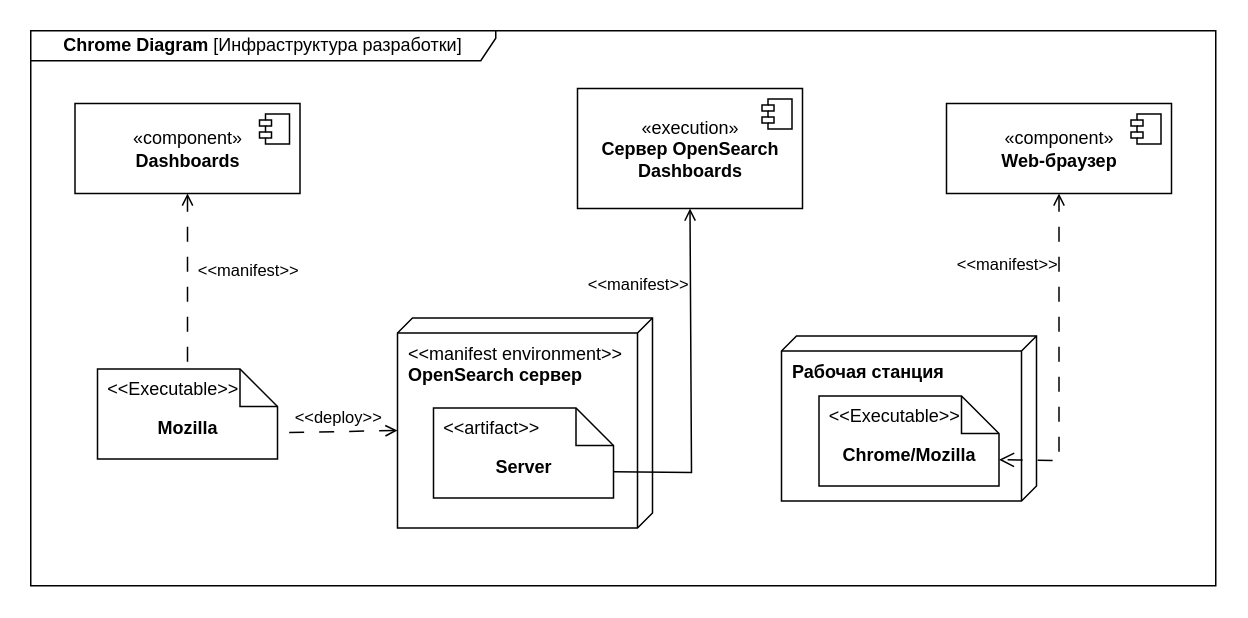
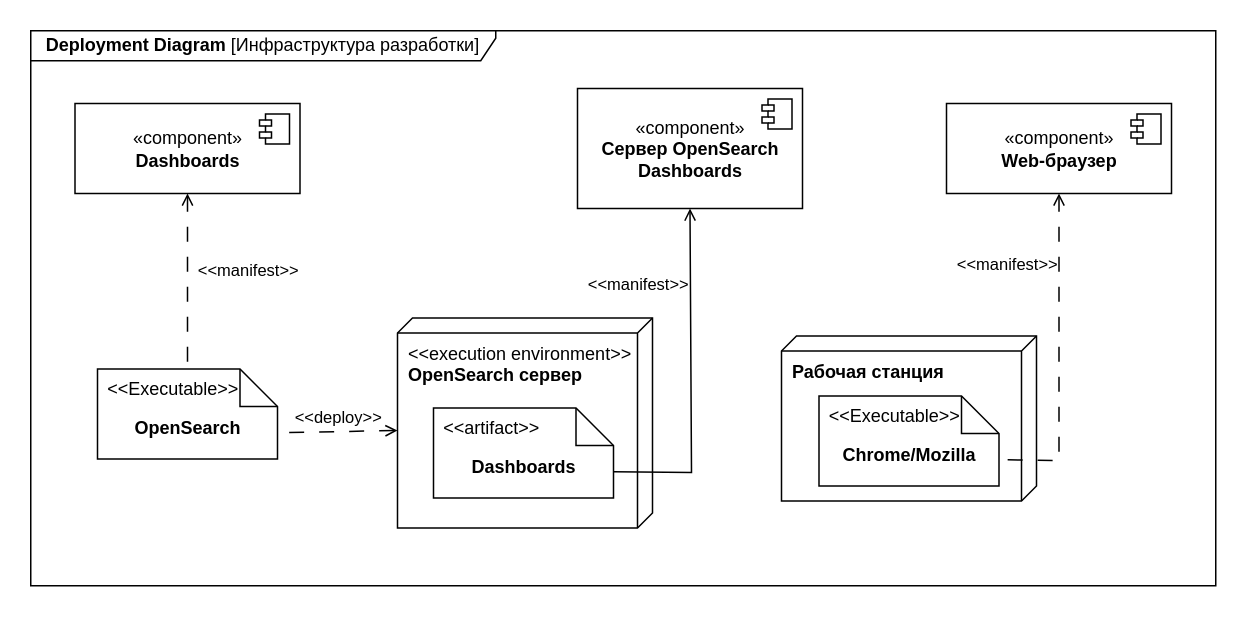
  <mxCell id="0" />
  <mxCell id="1" parent="0" />
- <mxCell id="2" value="&lt;b&gt;Chrome Diagram&lt;/b&gt; [Инфраструктура разработки]" style="shape=umlFrame;whiteSpace=wrap;html=1;pointerEvents=0;recursiveResize=0;container=1;collapsible=0;width=310;height=20;" vertex="1" parent="1"><mxGeometry x="20" y="20" width="790" height="370" as="geometry" /></mxCell>
+ <mxCell id="2" value="&lt;b&gt;Deployment Diagram&lt;/b&gt; [Инфраструктура разработки]" style="shape=umlFrame;whiteSpace=wrap;html=1;pointerEvents=0;recursiveResize=0;container=1;collapsible=0;width=310;height=20;" vertex="1" parent="1"><mxGeometry x="20" y="20" width="790" height="370" as="geometry" /></mxCell>
  <mxCell id="3" value="«component»&lt;br&gt;&lt;b&gt;Web-браузер&lt;/b&gt;" style="html=1;dropTarget=0;whiteSpace=wrap;" vertex="1" parent="2"><mxGeometry x="610.5" y="48.5" width="150" height="60" as="geometry" /></mxCell>
  <mxCell id="4" value="" style="shape=module;jettyWidth=8;jettyHeight=4;" vertex="1" parent="3"><mxGeometry x="1" width="20" height="20" relative="1" as="geometry"><mxPoint x="-27" y="7" as="offset" /></mxGeometry></mxCell>
  <mxCell id="5" value="&lt;b&gt;Рабочая станция&lt;/b&gt;" style="verticalAlign=top;align=left;shape=cube;size=10;direction=south;fontStyle=0;html=1;boundedLbl=1;spacingLeft=5;whiteSpace=wrap;" vertex="1" parent="2"><mxGeometry x="500.5" y="203.5" width="170" height="110" as="geometry" /></mxCell>
  <mxCell id="6" value="&lt;b&gt;Chrome/Mozilla&lt;/b&gt;" style="shape=note2;boundedLbl=1;whiteSpace=wrap;html=1;size=25;verticalAlign=top;align=center;" vertex="1" parent="2"><mxGeometry x="525.5" y="243.5" width="120" height="60" as="geometry" /></mxCell>
  <mxCell id="7" value="&lt;&lt;Executable&gt;&gt;" style="resizeWidth=1;part=1;strokeColor=none;fillColor=none;align=left;spacingLeft=5;" vertex="1" parent="6"><mxGeometry width="120" height="25" relative="1" as="geometry" /></mxCell>
- <mxCell id="8" value="&amp;lt;&amp;lt;manifest&amp;gt;&amp;gt;" style="endArrow=open;startArrow=open;endFill=0;startFill=0;endSize=8;html=1;verticalAlign=bottom;dashed=1;labelBackgroundColor=none;dashPattern=10 10;rounded=0;entryX=0;entryY=0;entryDx=120;entryDy=42.5;exitX=0.5;exitY=1;exitDx=0;exitDy=0;entryPerimeter=0;" edge="1" parent="2" source="3" target="6"><mxGeometry x="-0.482" y="-35" width="160" relative="1" as="geometry"><mxPoint x="220.5" y="228.5" as="sourcePoint" /><mxPoint x="380.5" y="228.5" as="targetPoint" /><Array as="points"><mxPoint x="685.5" y="286.5" /></Array><mxPoint as="offset" /></mxGeometry></mxCell>
- <mxCell id="9" value="&amp;lt;&amp;lt;manifest environment&amp;gt;&amp;gt;&lt;br&gt;&lt;b&gt;OpenSearch сервер&lt;/b&gt;" style="verticalAlign=top;align=left;shape=cube;size=10;direction=south;fontStyle=0;html=1;boundedLbl=1;spacingLeft=5;whiteSpace=wrap;" vertex="1" parent="2"><mxGeometry x="244.5" y="191.5" width="170" height="140" as="geometry" /></mxCell>
- <mxCell id="10" value="&lt;b&gt;Server&lt;/b&gt;" style="shape=note2;boundedLbl=1;whiteSpace=wrap;html=1;size=25;verticalAlign=top;align=center;" vertex="1" parent="2"><mxGeometry x="268.5" y="251.5" width="120" height="60" as="geometry" /></mxCell>
+ <mxCell id="8" value="&amp;lt;&amp;lt;manifest&amp;gt;&amp;gt;" style="endArrow=none;startArrow=open;endFill=0;startFill=0;endSize=8;html=1;verticalAlign=bottom;dashed=1;labelBackgroundColor=none;dashPattern=10 10;rounded=0;entryX=0;entryY=0;entryDx=120;entryDy=42.5;exitX=0.5;exitY=1;exitDx=0;exitDy=0;entryPerimeter=0;" edge="1" parent="2" source="3" target="6"><mxGeometry x="-0.482" y="-35" width="160" relative="1" as="geometry"><mxPoint x="220.5" y="228.5" as="sourcePoint" /><mxPoint x="380.5" y="228.5" as="targetPoint" /><Array as="points"><mxPoint x="685.5" y="286.5" /></Array><mxPoint as="offset" /></mxGeometry></mxCell>
+ <mxCell id="9" value="&amp;lt;&amp;lt;execution environment&amp;gt;&amp;gt;&lt;br&gt;&lt;b&gt;OpenSearch сервер&lt;/b&gt;" style="verticalAlign=top;align=left;shape=cube;size=10;direction=south;fontStyle=0;html=1;boundedLbl=1;spacingLeft=5;whiteSpace=wrap;" vertex="1" parent="2"><mxGeometry x="244.5" y="191.5" width="170" height="140" as="geometry" /></mxCell>
+ <mxCell id="10" value="&lt;b&gt;Dashboards&lt;/b&gt;" style="shape=note2;boundedLbl=1;whiteSpace=wrap;html=1;size=25;verticalAlign=top;align=center;" vertex="1" parent="2"><mxGeometry x="268.5" y="251.5" width="120" height="60" as="geometry" /></mxCell>
  <mxCell id="11" value="&lt;&lt;artifact&gt;&gt;" style="resizeWidth=1;part=1;strokeColor=none;fillColor=none;align=left;spacingLeft=5;" vertex="1" parent="10"><mxGeometry width="120" height="25" relative="1" as="geometry" /></mxCell>
- <mxCell id="12" value="«execution»&lt;br&gt;&lt;b&gt;Сервер OpenSearch Dashboards&lt;/b&gt;" style="html=1;dropTarget=0;whiteSpace=wrap;" vertex="1" parent="2"><mxGeometry x="364.5" y="38.5" width="150" height="80" as="geometry" /></mxCell>
+ <mxCell id="12" value="«component»&lt;br&gt;&lt;b&gt;Сервер OpenSearch Dashboards&lt;/b&gt;" style="html=1;dropTarget=0;whiteSpace=wrap;" vertex="1" parent="2"><mxGeometry x="364.5" y="38.5" width="150" height="80" as="geometry" /></mxCell>
  <mxCell id="13" value="" style="shape=module;jettyWidth=8;jettyHeight=4;" vertex="1" parent="12"><mxGeometry x="1" width="20" height="20" relative="1" as="geometry"><mxPoint x="-27" y="7" as="offset" /></mxGeometry></mxCell>
  <mxCell id="14" value="&amp;lt;&amp;lt;manifest&amp;gt;&amp;gt;" style="endArrow=none;startArrow=open;endFill=0;startFill=0;endSize=8;html=1;verticalAlign=bottom;dashed=0;labelBackgroundColor=none;dashPattern=10 10;rounded=0;entryX=0;entryY=0;entryDx=120;entryDy=42.5;exitX=0.5;exitY=1;exitDx=0;exitDy=0;entryPerimeter=0;" edge="1" parent="2" source="12" target="10"><mxGeometry x="-0.482" y="-35" width="160" relative="1" as="geometry"><mxPoint x="695.5" y="118.5" as="sourcePoint" /><mxPoint x="655.5" y="296.5" as="targetPoint" /><Array as="points"><mxPoint x="440.5" y="294.5" /></Array><mxPoint as="offset" /></mxGeometry></mxCell>
  <mxCell id="15" value="«component»&lt;br&gt;&lt;b&gt;Dashboards&lt;/b&gt;" style="html=1;dropTarget=0;whiteSpace=wrap;" vertex="1" parent="2"><mxGeometry x="29.5" y="48.5" width="150" height="60" as="geometry" /></mxCell>
  <mxCell id="16" value="" style="shape=module;jettyWidth=8;jettyHeight=4;" vertex="1" parent="15"><mxGeometry x="1" width="20" height="20" relative="1" as="geometry"><mxPoint x="-27" y="7" as="offset" /></mxGeometry></mxCell>
- <mxCell id="17" value="&lt;b&gt;Mozilla&lt;/b&gt;" style="shape=note2;boundedLbl=1;whiteSpace=wrap;html=1;size=25;verticalAlign=top;align=center;" vertex="1" parent="2"><mxGeometry x="44.5" y="225.5" width="120" height="60" as="geometry" /></mxCell>
+ <mxCell id="17" value="&lt;b&gt;OpenSearch&lt;/b&gt;" style="shape=note2;boundedLbl=1;whiteSpace=wrap;html=1;size=25;verticalAlign=top;align=center;" vertex="1" parent="2"><mxGeometry x="44.5" y="225.5" width="120" height="60" as="geometry" /></mxCell>
  <mxCell id="18" value="&lt;&lt;Executable&gt;&gt;" style="resizeWidth=1;part=1;strokeColor=none;fillColor=none;align=left;spacingLeft=5;" vertex="1" parent="17"><mxGeometry width="120" height="25" relative="1" as="geometry" /></mxCell>
  <mxCell id="19" value="&amp;lt;&amp;lt;deploy&amp;gt;&amp;gt;" style="endArrow=none;startArrow=open;endFill=0;startFill=0;endSize=8;html=1;verticalAlign=bottom;dashed=1;labelBackgroundColor=none;dashPattern=10 10;rounded=0;entryX=0;entryY=0;entryDx=120;entryDy=42.5;exitX=0;exitY=0;exitDx=75;exitDy=170;entryPerimeter=0;exitPerimeter=0;" edge="1" parent="2" source="9" target="17"><mxGeometry width="160" relative="1" as="geometry"><mxPoint x="449.5" y="128.5" as="sourcePoint" /><mxPoint x="398.5" y="304.5" as="targetPoint" /></mxGeometry></mxCell>
  <mxCell id="20" value="&amp;lt;&amp;lt;manifest&amp;gt;&amp;gt;" style="endArrow=none;startArrow=open;endFill=0;startFill=0;endSize=8;html=1;verticalAlign=bottom;dashed=1;labelBackgroundColor=none;dashPattern=10 10;rounded=0;entryX=0.5;entryY=0;entryDx=0;entryDy=0;exitX=0.5;exitY=1;exitDx=0;exitDy=0;" edge="1" parent="2" source="15" target="18"><mxGeometry x="0.026" y="40" width="160" relative="1" as="geometry"><mxPoint x="449.5" y="128.5" as="sourcePoint" /><mxPoint x="398.5" y="304.5" as="targetPoint" /><mxPoint as="offset" /></mxGeometry></mxCell>
